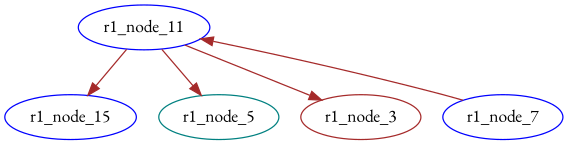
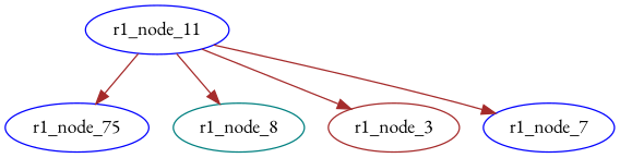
  strict digraph {
    fontname="EB Garamond"
    node [color=blue fontname="EB Garamond" weight=0]
    edge [arrowhead=normal color=brown fontname="EB Garamond" weight=0]
    r1_node_11
-   r1_node_15
-   r1_node_5 [color=teal]
+   r1_node_15 [label=r1_node_75]
+   r1_node_5 [color=teal label=r1_node_8]
    r1_node_3 [color=brown]
    r1_node_7
    r1_node_11 -> r1_node_15
    r1_node_11 -> r1_node_5
    r1_node_11 -> r1_node_3
-   r1_node_7 -> r1_node_11
+   r1_node_11 -> r1_node_7
  }
